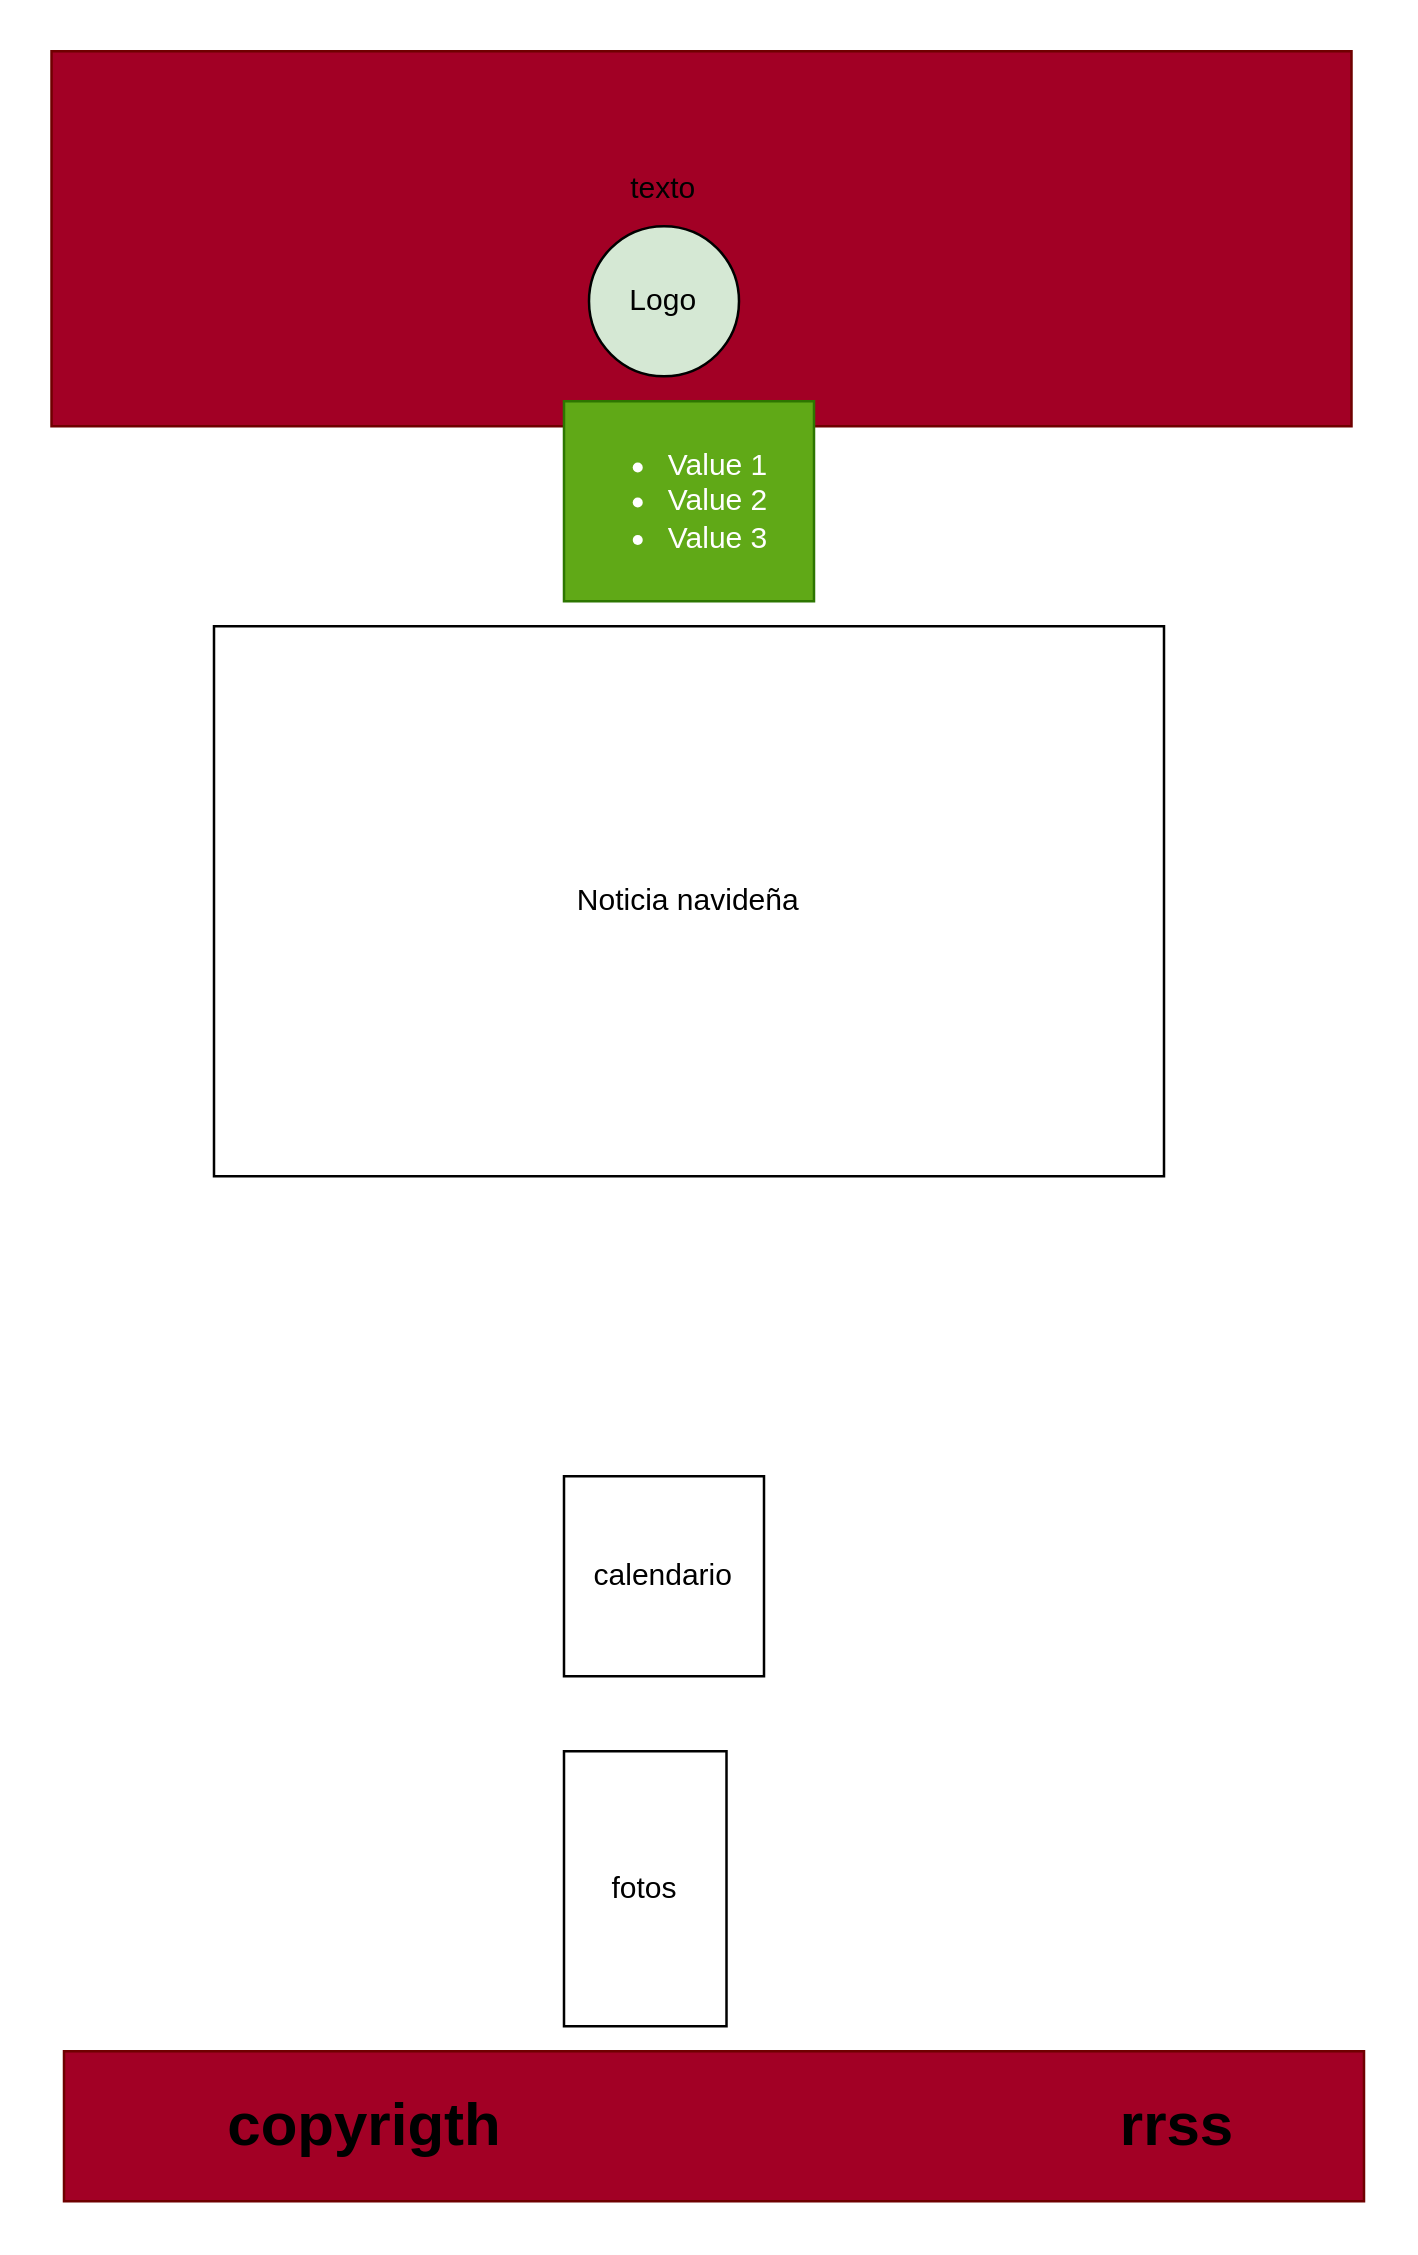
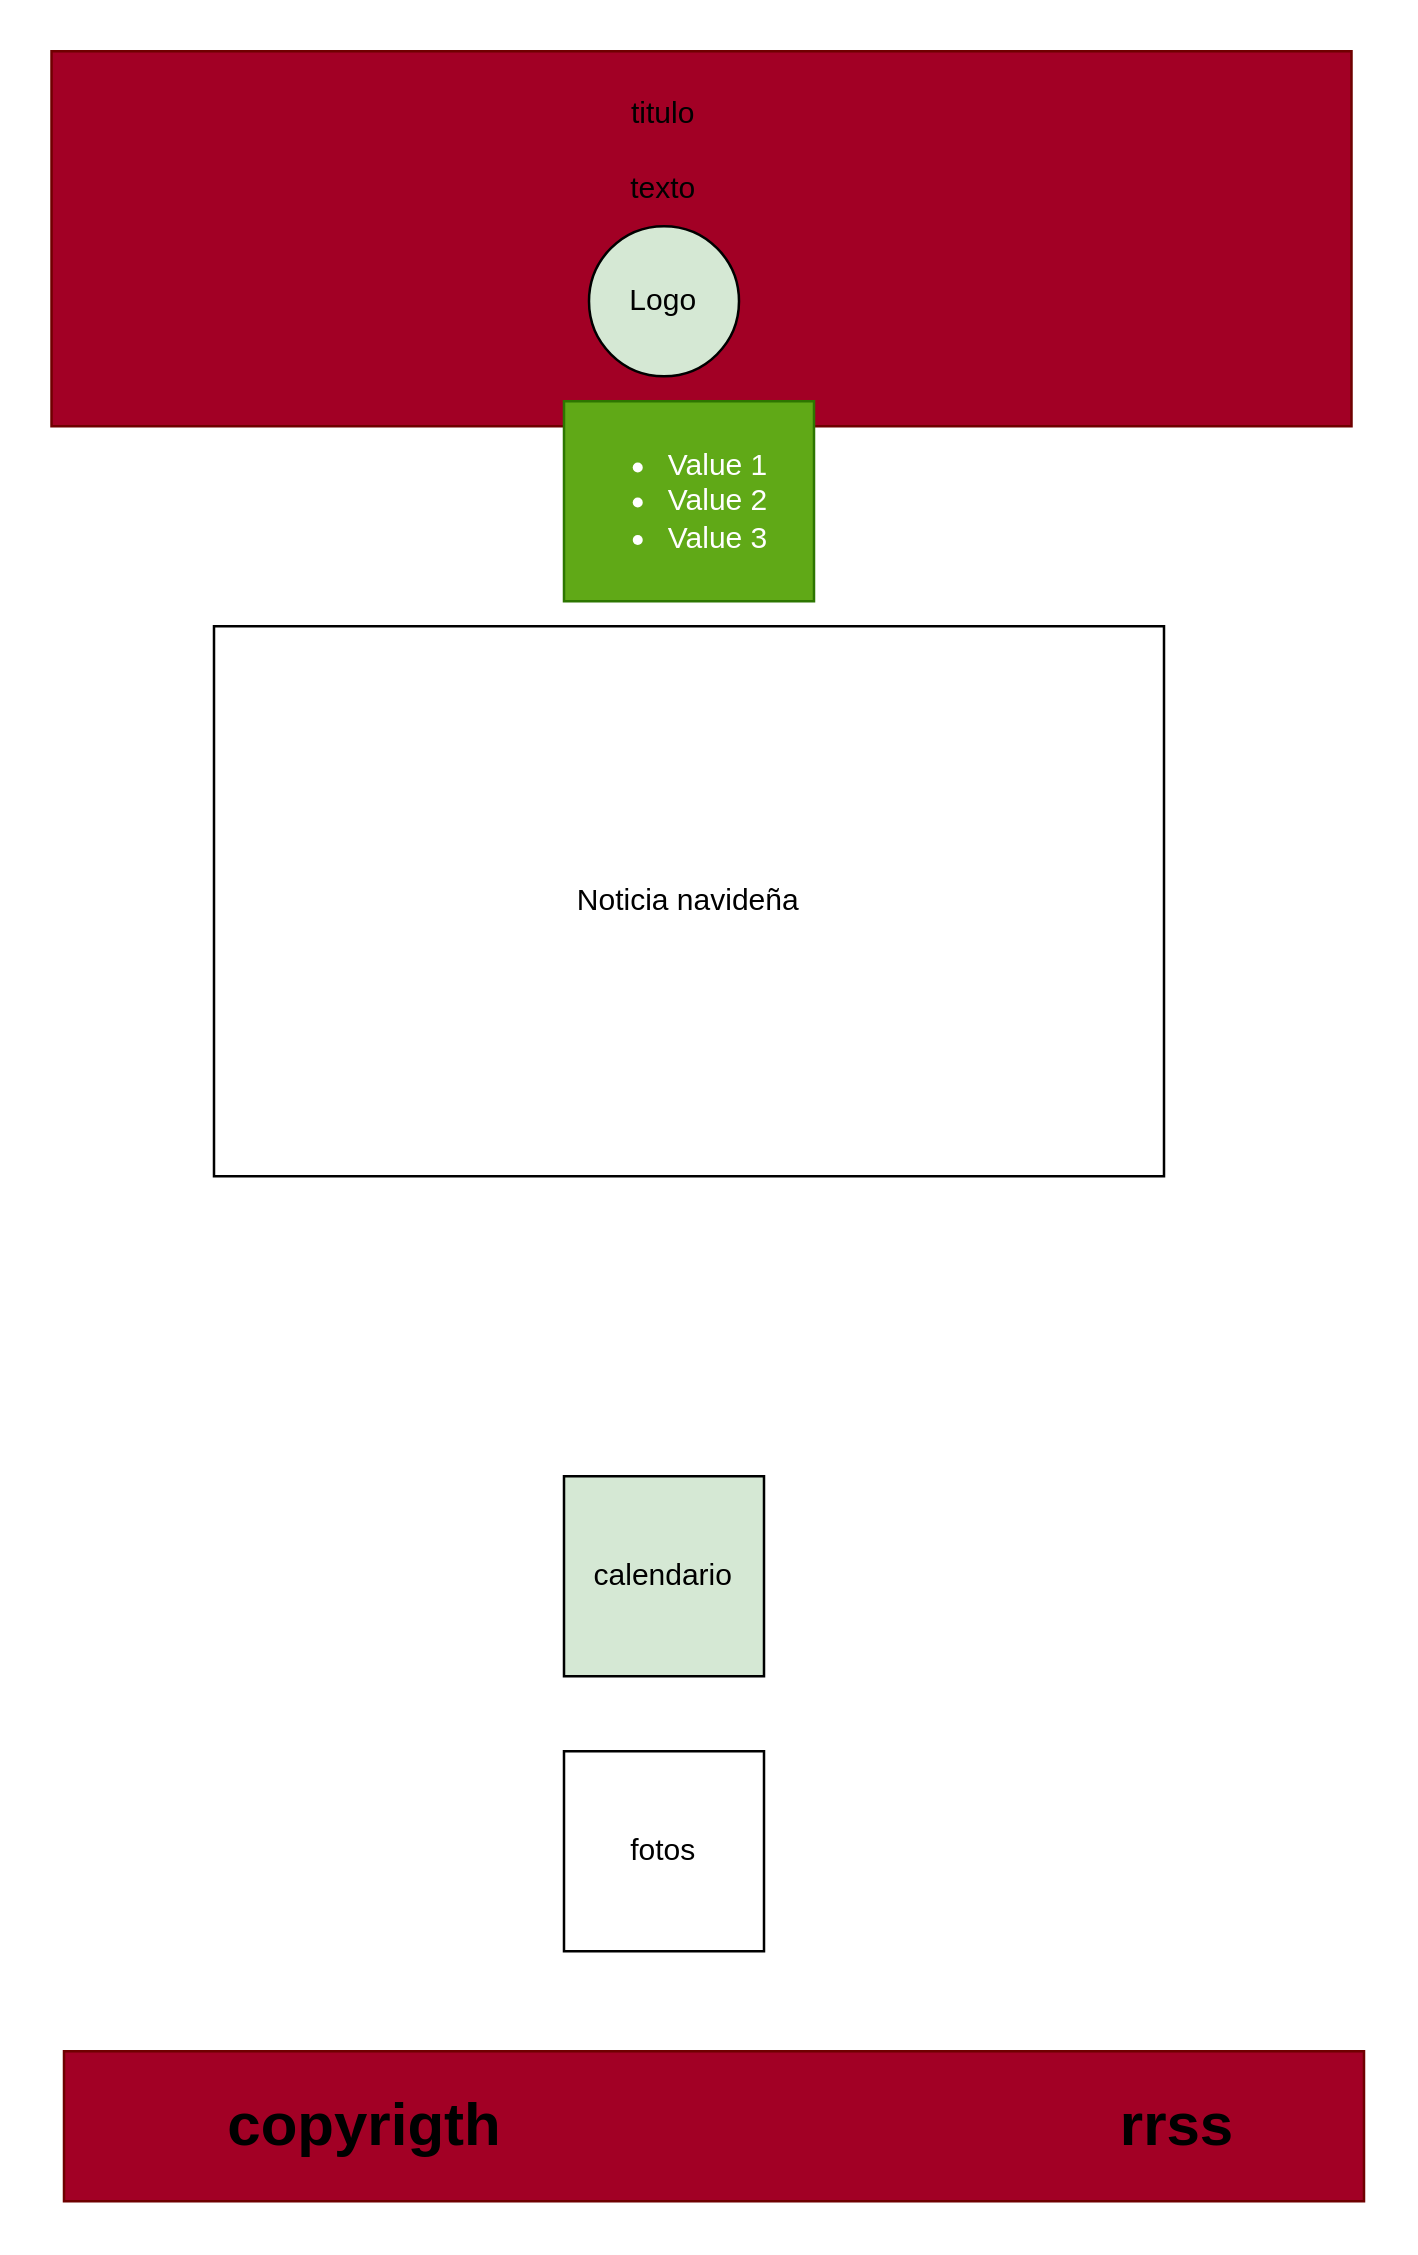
  <mxCell id="0" />
  <mxCell id="1" parent="0" />
  <mxCell id="2" value="" style="rounded=0;whiteSpace=wrap;html=1;fillColor=#a20025;fontColor=#ffffff;strokeColor=#6F0000;" parent="1" vertex="1"><mxGeometry x="20" y="20" width="520" height="150" as="geometry" /></mxCell>
  <mxCell id="3" value="Logo" style="ellipse;whiteSpace=wrap;html=1;aspect=fixed;fillColor=#d5e8d4;" parent="1" vertex="1"><mxGeometry x="235" y="90" width="60" height="60" as="geometry" /></mxCell>
  <mxCell id="4" value="&lt;ul&gt;&lt;li&gt;Value 1&lt;/li&gt;&lt;li&gt;Value 2&lt;/li&gt;&lt;li&gt;Value 3&lt;/li&gt;&lt;/ul&gt;" style="text;strokeColor=#2D7600;fillColor=#60a917;html=1;whiteSpace=wrap;verticalAlign=middle;overflow=hidden;fontColor=#ffffff;" parent="1" vertex="1"><mxGeometry x="225" y="160" width="100" height="80" as="geometry" /></mxCell>
  <mxCell id="5" value="Noticia navideña" style="rounded=0;whiteSpace=wrap;html=1;" parent="1" vertex="1"><mxGeometry x="85" y="250" width="380" height="220" as="geometry" /></mxCell>
- <mxCell id="6" value="calendario" style="whiteSpace=wrap;html=1;aspect=fixed;" parent="1" vertex="1"><mxGeometry x="225" y="590" width="80" height="80" as="geometry" /></mxCell>
- <mxCell id="7" value="fotos" style="whiteSpace=wrap;html=1;aspect=fixed;" parent="1" vertex="1"><mxGeometry x="225" y="700" width="65" height="110" as="geometry" /></mxCell>
+ <mxCell id="6" value="calendario" style="whiteSpace=wrap;html=1;aspect=fixed;fillColor=#d5e8d4;" parent="1" vertex="1"><mxGeometry x="225" y="590" width="80" height="80" as="geometry" /></mxCell>
+ <mxCell id="7" value="fotos" style="whiteSpace=wrap;html=1;aspect=fixed;" parent="1" vertex="1"><mxGeometry x="225" y="700" width="80" height="80" as="geometry" /></mxCell>
  <mxCell id="8" value="" style="rounded=0;whiteSpace=wrap;html=1;fillColor=#a20025;fontColor=#ffffff;strokeColor=#6F0000;" parent="1" vertex="1"><mxGeometry x="25" y="820" width="520" height="60" as="geometry" /></mxCell>
  <mxCell id="9" value="copyrigth" style="text;strokeColor=none;fillColor=none;html=1;fontSize=24;fontStyle=1;verticalAlign=middle;align=center;" parent="1" vertex="1"><mxGeometry x="95" y="830" width="100" height="40" as="geometry" /></mxCell>
  <mxCell id="10" value="rrss" style="text;strokeColor=none;fillColor=none;html=1;fontSize=24;fontStyle=1;verticalAlign=middle;align=center;" parent="1" vertex="1"><mxGeometry x="420" y="830" width="100" height="40" as="geometry" /></mxCell>
+ <mxCell id="11" value="titulo" style="text;html=1;strokeColor=none;fillColor=none;align=center;verticalAlign=middle;whiteSpace=wrap;rounded=0;" vertex="1" parent="1"><mxGeometry x="235" y="30" width="60" height="30" as="geometry" /></mxCell>
  <mxCell id="12" value="texto&lt;br&gt;" style="text;html=1;strokeColor=none;fillColor=none;align=center;verticalAlign=middle;whiteSpace=wrap;rounded=0;" vertex="1" parent="1"><mxGeometry x="235" y="60" width="60" height="30" as="geometry" /></mxCell>
